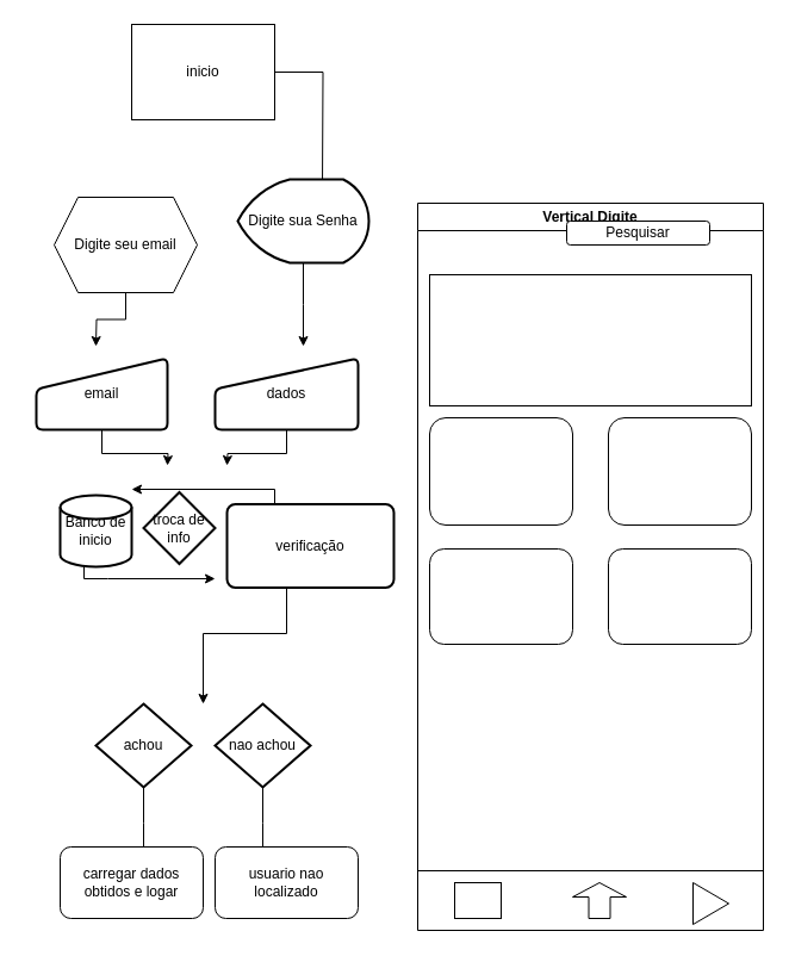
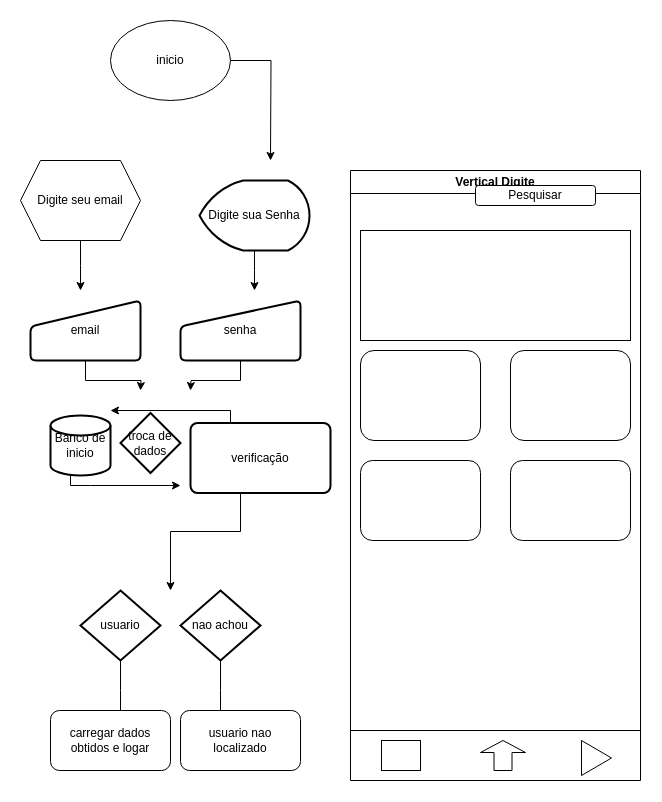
  <mxCell id="0" />
  <mxCell id="1" parent="0" />
  <mxCell id="2" value="Vertical Digite" style="swimlane;whiteSpace=wrap;html=1;" vertex="1" parent="1"><mxGeometry x="350" y="170" width="290" height="610" as="geometry" /></mxCell>
  <mxCell id="3" value="Pesquisar" style="rounded=1;whiteSpace=wrap;html=1;" vertex="1" parent="2"><mxGeometry x="125" y="15" width="120" height="20" as="geometry" /></mxCell>
  <mxCell id="4" value="" style="rounded=1;whiteSpace=wrap;html=1;" vertex="1" parent="2"><mxGeometry x="10" y="180" width="120" height="90" as="geometry" /></mxCell>
  <mxCell id="5" value="" style="rounded=1;whiteSpace=wrap;html=1;" vertex="1" parent="2"><mxGeometry x="160" y="180" width="120" height="90" as="geometry" /></mxCell>
  <mxCell id="6" value="" style="rounded=1;whiteSpace=wrap;html=1;" vertex="1" parent="2"><mxGeometry x="160" y="290" width="120" height="80" as="geometry" /></mxCell>
  <mxCell id="7" value="" style="endArrow=none;html=1;rounded=0;" edge="1" parent="2"><mxGeometry width="50" height="50" relative="1" as="geometry"><mxPoint y="560" as="sourcePoint" /><mxPoint x="290" y="560" as="targetPoint" /><Array as="points" /></mxGeometry></mxCell>
  <mxCell id="8" value="" style="shape=singleArrow;whiteSpace=wrap;html=1;arrowWidth=0.4;arrowSize=0.4;direction=north;" vertex="1" parent="2"><mxGeometry x="130" y="570" width="45" height="30" as="geometry" /></mxCell>
  <mxCell id="9" value="" style="triangle;whiteSpace=wrap;html=1;" vertex="1" parent="2"><mxGeometry x="231" y="570" width="30" height="35" as="geometry" /></mxCell>
  <mxCell id="10" value="" style="whiteSpace=wrap;html=1;" vertex="1" parent="2"><mxGeometry x="31" y="570" width="39" height="30" as="geometry" /></mxCell>
  <mxCell id="11" value="" style="whiteSpace=wrap;html=1;" vertex="1" parent="2"><mxGeometry x="10" y="60" width="270" height="110" as="geometry" /></mxCell>
  <mxCell id="12" value="" style="rounded=1;whiteSpace=wrap;html=1;" vertex="1" parent="2"><mxGeometry x="10" y="290" width="120" height="80" as="geometry" /></mxCell>
  <mxCell id="13" style="edgeStyle=orthogonalEdgeStyle;rounded=0;orthogonalLoop=1;jettySize=auto;html=1;" edge="1" parent="1" source="14"><mxGeometry relative="1" as="geometry"><mxPoint x="270" y="160" as="targetPoint" /></mxGeometry></mxCell>
- <mxCell id="14" value="inicio" style="whiteSpace=wrap;html=1;rounded=0;" vertex="1" parent="1"><mxGeometry x="110" y="20" width="120" height="80" as="geometry" /></mxCell>
+ <mxCell id="14" value="inicio" style="ellipse;whiteSpace=wrap;html=1;" vertex="1" parent="1"><mxGeometry x="110" y="20" width="120" height="80" as="geometry" /></mxCell>
  <mxCell id="15" style="edgeStyle=orthogonalEdgeStyle;rounded=0;orthogonalLoop=1;jettySize=auto;html=1;" edge="1" parent="1" source="16"><mxGeometry relative="1" as="geometry"><mxPoint x="80" y="290" as="targetPoint" /></mxGeometry></mxCell>
- <mxCell id="16" value="Digite seu email" style="shape=hexagon;perimeter=hexagonPerimeter2;whiteSpace=wrap;html=1;fixedSize=1;" vertex="1" parent="1"><mxGeometry x="45" y="165" width="120" height="80" as="geometry" /></mxCell>
+ <mxCell id="16" value="Digite seu email" style="shape=hexagon;perimeter=hexagonPerimeter2;whiteSpace=wrap;html=1;fixedSize=1;" vertex="1" parent="1"><mxGeometry x="20" y="160" width="120" height="80" as="geometry" /></mxCell>
  <mxCell id="17" style="edgeStyle=orthogonalEdgeStyle;rounded=0;orthogonalLoop=1;jettySize=auto;html=1;" edge="1" parent="1" source="18"><mxGeometry relative="1" as="geometry"><mxPoint x="140" y="390" as="targetPoint" /></mxGeometry></mxCell>
  <mxCell id="18" value="email" style="html=1;strokeWidth=2;shape=manualInput;whiteSpace=wrap;rounded=1;size=26;arcSize=11;" vertex="1" parent="1"><mxGeometry x="30" y="300" width="110" height="60" as="geometry" /></mxCell>
  <mxCell id="19" style="edgeStyle=orthogonalEdgeStyle;rounded=0;orthogonalLoop=1;jettySize=auto;html=1;" edge="1" parent="1" source="20"><mxGeometry relative="1" as="geometry"><mxPoint x="254" y="290" as="targetPoint" /></mxGeometry></mxCell>
- <mxCell id="20" value="Digite sua Senha" style="strokeWidth=2;html=1;shape=mxgraph.flowchart.display;whiteSpace=wrap;" vertex="1" parent="1"><mxGeometry x="199" y="150" width="110" height="70" as="geometry" /></mxCell>
+ <mxCell id="20" value="Digite sua Senha" style="strokeWidth=2;html=1;shape=mxgraph.flowchart.display;whiteSpace=wrap;" vertex="1" parent="1"><mxGeometry x="199" y="180" width="110" height="70" as="geometry" /></mxCell>
  <mxCell id="21" style="edgeStyle=orthogonalEdgeStyle;rounded=0;orthogonalLoop=1;jettySize=auto;html=1;exitX=0.5;exitY=1;exitDx=0;exitDy=0;" edge="1" parent="1" source="22"><mxGeometry relative="1" as="geometry"><mxPoint x="190" y="390" as="targetPoint" /></mxGeometry></mxCell>
- <mxCell id="22" value="dados" style="html=1;strokeWidth=2;shape=manualInput;whiteSpace=wrap;rounded=1;size=26;arcSize=11;" vertex="1" parent="1"><mxGeometry x="180" y="300" width="120" height="60" as="geometry" /></mxCell>
+ <mxCell id="22" value="senha" style="html=1;strokeWidth=2;shape=manualInput;whiteSpace=wrap;rounded=1;size=26;arcSize=11;" vertex="1" parent="1"><mxGeometry x="180" y="300" width="120" height="60" as="geometry" /></mxCell>
  <mxCell id="23" style="edgeStyle=orthogonalEdgeStyle;rounded=0;orthogonalLoop=1;jettySize=auto;html=1;" edge="1" parent="1" source="25"><mxGeometry relative="1" as="geometry"><mxPoint x="110" y="410" as="targetPoint" /><Array as="points"><mxPoint x="230" y="410" /><mxPoint x="110" y="410" /></Array></mxGeometry></mxCell>
  <mxCell id="24" style="edgeStyle=orthogonalEdgeStyle;rounded=0;orthogonalLoop=1;jettySize=auto;html=1;" edge="1" parent="1" source="25"><mxGeometry relative="1" as="geometry"><mxPoint x="170" y="590" as="targetPoint" /><Array as="points"><mxPoint x="240" y="531" /><mxPoint x="170" y="531" /><mxPoint x="170" y="590" /></Array></mxGeometry></mxCell>
  <mxCell id="25" value="verificação" style="rounded=1;whiteSpace=wrap;html=1;absoluteArcSize=1;arcSize=14;strokeWidth=2;" vertex="1" parent="1"><mxGeometry x="190" y="422.5" width="140" height="70" as="geometry" /></mxCell>
  <mxCell id="26" style="edgeStyle=orthogonalEdgeStyle;rounded=0;orthogonalLoop=1;jettySize=auto;html=1;" edge="1" parent="1" source="27"><mxGeometry relative="1" as="geometry"><mxPoint x="180" y="485" as="targetPoint" /><Array as="points"><mxPoint x="70" y="485" /><mxPoint x="90" y="485" /></Array></mxGeometry></mxCell>
  <mxCell id="27" value="Banco de&lt;br&gt;inicio" style="strokeWidth=2;html=1;shape=mxgraph.flowchart.database;whiteSpace=wrap;" vertex="1" parent="1"><mxGeometry x="50" y="415" width="60" height="60" as="geometry" /></mxCell>
- <mxCell id="28" value="troca de&lt;br&gt;info" style="strokeWidth=2;html=1;shape=mxgraph.flowchart.decision;whiteSpace=wrap;" vertex="1" parent="1"><mxGeometry x="120" y="412.5" width="60" height="60" as="geometry" /></mxCell>
+ <mxCell id="28" value="troca de&lt;br&gt;dados" style="strokeWidth=2;html=1;shape=mxgraph.flowchart.decision;whiteSpace=wrap;" vertex="1" parent="1"><mxGeometry x="120" y="412.5" width="60" height="60" as="geometry" /></mxCell>
  <mxCell id="29" style="edgeStyle=orthogonalEdgeStyle;rounded=0;orthogonalLoop=1;jettySize=auto;html=1;" edge="1" parent="1" source="30"><mxGeometry relative="1" as="geometry"><mxPoint x="120" y="720" as="targetPoint" /></mxGeometry></mxCell>
- <mxCell id="30" value="achou" style="strokeWidth=2;html=1;shape=mxgraph.flowchart.decision;whiteSpace=wrap;" vertex="1" parent="1"><mxGeometry x="80" y="590" width="80" height="70" as="geometry" /></mxCell>
+ <mxCell id="30" value="usuario" style="strokeWidth=2;html=1;shape=mxgraph.flowchart.decision;whiteSpace=wrap;" vertex="1" parent="1"><mxGeometry x="80" y="590" width="80" height="70" as="geometry" /></mxCell>
  <mxCell id="31" style="edgeStyle=orthogonalEdgeStyle;rounded=0;orthogonalLoop=1;jettySize=auto;html=1;" edge="1" parent="1" source="32"><mxGeometry relative="1" as="geometry"><mxPoint x="220" y="720" as="targetPoint" /></mxGeometry></mxCell>
  <mxCell id="32" value="nao achou" style="strokeWidth=2;html=1;shape=mxgraph.flowchart.decision;whiteSpace=wrap;" vertex="1" parent="1"><mxGeometry x="180" y="590" width="80" height="70" as="geometry" /></mxCell>
  <mxCell id="33" value="carregar dados obtidos e logar" style="rounded=1;whiteSpace=wrap;html=1;" vertex="1" parent="1"><mxGeometry x="50" y="710" width="120" height="60" as="geometry" /></mxCell>
  <mxCell id="34" value="usuario nao&lt;br&gt;localizado" style="rounded=1;whiteSpace=wrap;html=1;" vertex="1" parent="1"><mxGeometry x="180" y="710" width="120" height="60" as="geometry" /></mxCell>
